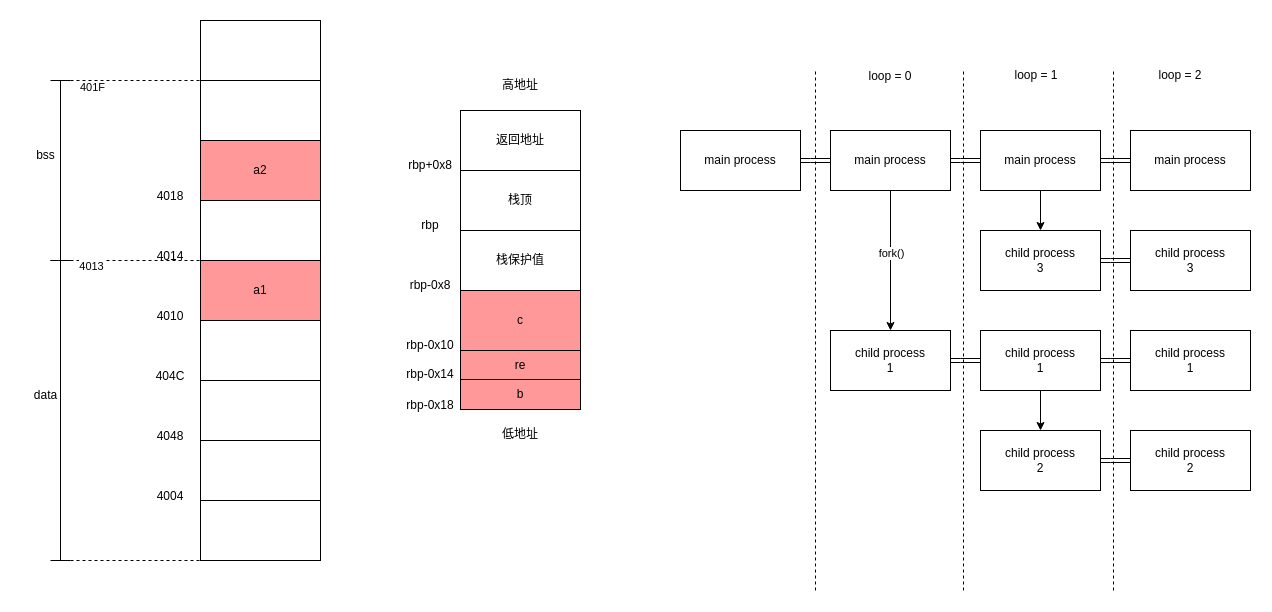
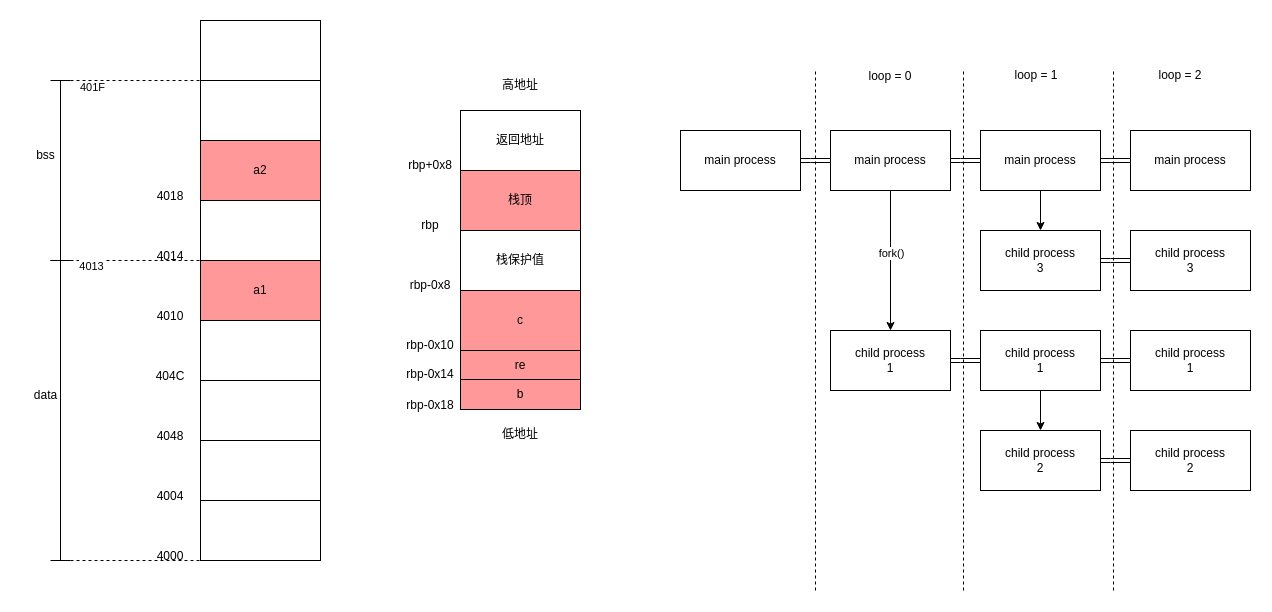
  <mxCell id="0" />
  <mxCell id="1" parent="0" />
  <mxCell id="2" value="" style="rounded=0;whiteSpace=wrap;html=1;" parent="1" vertex="1"><mxGeometry x="200" y="440" width="120" height="60" as="geometry" /></mxCell>
  <mxCell id="3" value="" style="rounded=0;whiteSpace=wrap;html=1;" parent="1" vertex="1"><mxGeometry x="200" y="380" width="120" height="60" as="geometry" /></mxCell>
  <mxCell id="4" value="" style="rounded=0;whiteSpace=wrap;html=1;shadow=0;glass=0;fillStyle=auto;" parent="1" vertex="1"><mxGeometry x="200" y="320" width="120" height="60" as="geometry" /></mxCell>
  <mxCell id="5" value="4004" style="text;html=1;align=center;verticalAlign=middle;whiteSpace=wrap;rounded=0;dashed=1;" parent="1" vertex="1"><mxGeometry x="140" y="481" width="60" height="30" as="geometry" /></mxCell>
  <mxCell id="6" value="4048" style="text;html=1;align=center;verticalAlign=middle;whiteSpace=wrap;rounded=0;dashed=1;" parent="1" vertex="1"><mxGeometry x="140" y="421" width="60" height="30" as="geometry" /></mxCell>
  <mxCell id="7" value="404C" style="text;html=1;align=center;verticalAlign=middle;whiteSpace=wrap;rounded=0;dashed=1;" parent="1" vertex="1"><mxGeometry x="140" y="361" width="60" height="30" as="geometry" /></mxCell>
  <mxCell id="8" value="a1" style="rounded=0;whiteSpace=wrap;html=1;fillColor=#FF9999;" parent="1" vertex="1"><mxGeometry x="200" y="260" width="120" height="60" as="geometry" /></mxCell>
  <mxCell id="9" value="4010" style="text;html=1;align=center;verticalAlign=middle;whiteSpace=wrap;rounded=0;dashed=1;" parent="1" vertex="1"><mxGeometry x="140" y="301" width="60" height="30" as="geometry" /></mxCell>
  <mxCell id="10" value="" style="rounded=0;whiteSpace=wrap;html=1;" parent="1" vertex="1"><mxGeometry x="200" y="500" width="120" height="60" as="geometry" /></mxCell>
+ <mxCell id="11" value="4000" style="text;html=1;align=center;verticalAlign=middle;whiteSpace=wrap;rounded=0;dashed=1;" parent="1" vertex="1"><mxGeometry x="140" y="541" width="60" height="30" as="geometry" /></mxCell>
  <mxCell id="12" value="a2" style="rounded=0;whiteSpace=wrap;html=1;fillColor=#FF9999;" parent="1" vertex="1"><mxGeometry x="200" y="140" width="120" height="60" as="geometry" /></mxCell>
  <mxCell id="13" value="" style="rounded=0;whiteSpace=wrap;html=1;" parent="1" vertex="1"><mxGeometry x="200" y="80" width="120" height="60" as="geometry" /></mxCell>
  <mxCell id="14" value="" style="rounded=0;whiteSpace=wrap;html=1;" parent="1" vertex="1"><mxGeometry x="200" y="20" width="120" height="60" as="geometry" /></mxCell>
  <mxCell id="15" value="4018" style="text;html=1;align=center;verticalAlign=middle;whiteSpace=wrap;rounded=0;dashed=1;" parent="1" vertex="1"><mxGeometry x="140" y="181" width="60" height="30" as="geometry" /></mxCell>
  <mxCell id="16" value="" style="rounded=0;whiteSpace=wrap;html=1;" parent="1" vertex="1"><mxGeometry x="200" y="200" width="120" height="60" as="geometry" /></mxCell>
  <mxCell id="17" value="4014" style="text;html=1;align=center;verticalAlign=middle;whiteSpace=wrap;rounded=0;dashed=1;" parent="1" vertex="1"><mxGeometry x="140" y="241" width="60" height="30" as="geometry" /></mxCell>
  <mxCell id="18" value="" style="shape=crossbar;whiteSpace=wrap;html=1;rounded=1;direction=south;" parent="1" vertex="1"><mxGeometry x="50" y="260" width="20" height="300" as="geometry" /></mxCell>
  <mxCell id="19" value="" style="endArrow=none;dashed=1;html=1;rounded=0;entryX=0;entryY=1;entryDx=0;entryDy=0;exitX=1;exitY=0;exitDx=0;exitDy=0;exitPerimeter=0;" parent="1" source="18" target="10" edge="1"><mxGeometry width="50" height="50" relative="1" as="geometry"><mxPoint x="100" y="550" as="sourcePoint" /><mxPoint x="150" y="500" as="targetPoint" /></mxGeometry></mxCell>
  <mxCell id="20" value="data" style="text;html=1;align=center;verticalAlign=middle;resizable=0;points=[];autosize=1;strokeColor=none;fillColor=none;" parent="1" vertex="1"><mxGeometry x="20" y="380" width="50" height="30" as="geometry" /></mxCell>
  <mxCell id="21" value="" style="endArrow=none;dashed=1;html=1;rounded=0;entryX=0;entryY=0;entryDx=0;entryDy=0;exitX=0;exitY=0;exitDx=0;exitDy=0;exitPerimeter=0;" parent="1" source="18" target="8" edge="1"><mxGeometry width="50" height="50" relative="1" as="geometry"><mxPoint x="70" y="270" as="sourcePoint" /><mxPoint x="200" y="270" as="targetPoint" /></mxGeometry></mxCell>
  <mxCell id="22" value="4013" style="edgeLabel;html=1;align=center;verticalAlign=middle;resizable=0;points=[];" parent="21" vertex="1" connectable="0"><mxGeometry x="-0.67" y="1" relative="1" as="geometry"><mxPoint y="6" as="offset" /></mxGeometry></mxCell>
  <mxCell id="23" value="" style="endArrow=none;dashed=1;html=1;rounded=0;entryX=0;entryY=1;entryDx=0;entryDy=0;exitX=0;exitY=0;exitDx=0;exitDy=0;exitPerimeter=0;" parent="1" source="25" target="14" edge="1"><mxGeometry width="50" height="50" relative="1" as="geometry"><mxPoint x="70" y="50" as="sourcePoint" /><mxPoint x="200" y="80" as="targetPoint" /></mxGeometry></mxCell>
  <mxCell id="24" value="401F" style="edgeLabel;html=1;align=center;verticalAlign=middle;resizable=0;points=[];" parent="23" vertex="1" connectable="0"><mxGeometry x="-0.67" y="1" relative="1" as="geometry"><mxPoint y="7" as="offset" /></mxGeometry></mxCell>
  <mxCell id="25" value="" style="shape=crossbar;whiteSpace=wrap;html=1;rounded=1;direction=south;" parent="1" vertex="1"><mxGeometry x="50" y="80" width="20" height="180" as="geometry" /></mxCell>
  <mxCell id="26" value="bss" style="text;html=1;align=center;verticalAlign=middle;resizable=0;points=[];autosize=1;strokeColor=none;fillColor=none;" parent="1" vertex="1"><mxGeometry x="25" y="140" width="40" height="30" as="geometry" /></mxCell>
  <mxCell id="27" value="re" style="rounded=0;whiteSpace=wrap;html=1;fillColor=#ff9999;" parent="1" vertex="1"><mxGeometry x="460" y="350" width="120" height="30" as="geometry" /></mxCell>
  <mxCell id="28" value="c" style="rounded=0;whiteSpace=wrap;html=1;fillColor=#ff9999;" parent="1" vertex="1"><mxGeometry x="460" y="290" width="120" height="60" as="geometry" /></mxCell>
  <mxCell id="29" value="b" style="rounded=0;whiteSpace=wrap;html=1;fillColor=#ff9999;" parent="1" vertex="1"><mxGeometry x="460" y="379" width="120" height="30" as="geometry" /></mxCell>
  <mxCell id="30" value="栈保护值" style="rounded=0;whiteSpace=wrap;html=1;shadow=0;glass=0;fillStyle=auto;" parent="1" vertex="1"><mxGeometry x="460" y="230" width="120" height="60" as="geometry" /></mxCell>
- <mxCell id="31" value="栈顶" style="rounded=0;whiteSpace=wrap;html=1;shadow=0;glass=0;fillStyle=auto;" parent="1" vertex="1"><mxGeometry x="460" y="170" width="120" height="60" as="geometry" /></mxCell>
+ <mxCell id="31" value="栈顶" style="rounded=0;whiteSpace=wrap;html=1;shadow=0;glass=0;fillStyle=auto;fillColor=#ff9999;" parent="1" vertex="1"><mxGeometry x="460" y="170" width="120" height="60" as="geometry" /></mxCell>
  <mxCell id="32" value="返回地址" style="rounded=0;whiteSpace=wrap;html=1;shadow=0;glass=0;fillStyle=auto;" parent="1" vertex="1"><mxGeometry x="460" y="110" width="120" height="60" as="geometry" /></mxCell>
  <mxCell id="33" value="rbp-0x14" style="text;html=1;align=center;verticalAlign=middle;whiteSpace=wrap;rounded=0;dashed=1;" parent="1" vertex="1"><mxGeometry x="400" y="359" width="60" height="30" as="geometry" /></mxCell>
  <mxCell id="34" value="rbp-0x10" style="text;html=1;align=center;verticalAlign=middle;whiteSpace=wrap;rounded=0;dashed=1;" parent="1" vertex="1"><mxGeometry x="400" y="330" width="60" height="30" as="geometry" /></mxCell>
  <mxCell id="35" value="rbp-0x8" style="text;html=1;align=center;verticalAlign=middle;whiteSpace=wrap;rounded=0;dashed=1;" parent="1" vertex="1"><mxGeometry x="400" y="270" width="60" height="30" as="geometry" /></mxCell>
  <mxCell id="36" value="rbp" style="text;html=1;align=center;verticalAlign=middle;whiteSpace=wrap;rounded=0;dashed=1;" parent="1" vertex="1"><mxGeometry x="400" y="210" width="60" height="30" as="geometry" /></mxCell>
  <mxCell id="37" value="rbp-0x18" style="text;html=1;align=center;verticalAlign=middle;whiteSpace=wrap;rounded=0;dashed=1;" parent="1" vertex="1"><mxGeometry x="400" y="390" width="60" height="30" as="geometry" /></mxCell>
  <mxCell id="38" value="rbp+0x8" style="text;html=1;align=center;verticalAlign=middle;whiteSpace=wrap;rounded=0;dashed=1;" parent="1" vertex="1"><mxGeometry x="400" y="150" width="60" height="30" as="geometry" /></mxCell>
  <mxCell id="39" value="高地址" style="text;html=1;align=center;verticalAlign=middle;whiteSpace=wrap;rounded=0;" parent="1" vertex="1"><mxGeometry x="490" y="70" width="60" height="30" as="geometry" /></mxCell>
  <mxCell id="40" value="低地址" style="text;html=1;align=center;verticalAlign=middle;whiteSpace=wrap;rounded=0;" parent="1" vertex="1"><mxGeometry x="490" y="419" width="60" height="30" as="geometry" /></mxCell>
  <mxCell id="41" value="" style="edgeStyle=orthogonalEdgeStyle;rounded=0;orthogonalLoop=1;jettySize=auto;html=1;shape=link;" parent="1" source="42" target="52" edge="1"><mxGeometry relative="1" as="geometry" /></mxCell>
  <mxCell id="42" value="main process" style="rounded=0;whiteSpace=wrap;html=1;" parent="1" vertex="1"><mxGeometry x="680" y="130" width="120" height="60" as="geometry" /></mxCell>
  <mxCell id="43" value="" style="endArrow=none;dashed=1;html=1;rounded=0;" parent="1" edge="1"><mxGeometry width="50" height="50" relative="1" as="geometry"><mxPoint x="815" y="590" as="sourcePoint" /><mxPoint x="815" y="70" as="targetPoint" /></mxGeometry></mxCell>
  <mxCell id="44" value="loop = 0" style="text;html=1;align=center;verticalAlign=middle;whiteSpace=wrap;rounded=0;" parent="1" vertex="1"><mxGeometry x="860" y="61" width="60" height="30" as="geometry" /></mxCell>
  <mxCell id="45" value="loop = 1" style="text;html=1;align=center;verticalAlign=middle;whiteSpace=wrap;rounded=0;" parent="1" vertex="1"><mxGeometry x="1006" y="60" width="60" height="30" as="geometry" /></mxCell>
  <mxCell id="46" value="loop = 2" style="text;html=1;align=center;verticalAlign=middle;whiteSpace=wrap;rounded=0;" parent="1" vertex="1"><mxGeometry x="1150" y="60" width="60" height="30" as="geometry" /></mxCell>
  <mxCell id="47" value="" style="endArrow=none;dashed=1;html=1;rounded=0;" parent="1" edge="1"><mxGeometry width="50" height="50" relative="1" as="geometry"><mxPoint x="963" y="590" as="sourcePoint" /><mxPoint x="963" y="70" as="targetPoint" /></mxGeometry></mxCell>
  <mxCell id="48" value="" style="endArrow=none;dashed=1;html=1;rounded=0;" parent="1" edge="1"><mxGeometry width="50" height="50" relative="1" as="geometry"><mxPoint x="1113" y="590" as="sourcePoint" /><mxPoint x="1113" y="70" as="targetPoint" /></mxGeometry></mxCell>
  <mxCell id="49" value="" style="edgeStyle=orthogonalEdgeStyle;rounded=0;orthogonalLoop=1;jettySize=auto;html=1;shape=link;" parent="1" source="52" target="55" edge="1"><mxGeometry relative="1" as="geometry" /></mxCell>
  <mxCell id="50" style="edgeStyle=orthogonalEdgeStyle;rounded=0;orthogonalLoop=1;jettySize=auto;html=1;exitX=0.5;exitY=1;exitDx=0;exitDy=0;" parent="1" source="52" target="58" edge="1"><mxGeometry relative="1" as="geometry" /></mxCell>
  <mxCell id="51" value="fork()" style="edgeLabel;html=1;align=center;verticalAlign=middle;resizable=0;points=[];" parent="50" vertex="1" connectable="0"><mxGeometry x="-0.108" relative="1" as="geometry"><mxPoint as="offset" /></mxGeometry></mxCell>
  <mxCell id="52" value="main process" style="rounded=0;whiteSpace=wrap;html=1;" parent="1" vertex="1"><mxGeometry x="830" y="130" width="120" height="60" as="geometry" /></mxCell>
  <mxCell id="53" value="" style="edgeStyle=orthogonalEdgeStyle;rounded=0;orthogonalLoop=1;jettySize=auto;html=1;shape=link;" parent="1" source="55" target="56" edge="1"><mxGeometry relative="1" as="geometry" /></mxCell>
  <mxCell id="54" style="edgeStyle=orthogonalEdgeStyle;rounded=0;orthogonalLoop=1;jettySize=auto;html=1;exitX=0.5;exitY=1;exitDx=0;exitDy=0;" parent="1" source="55" target="63" edge="1"><mxGeometry relative="1" as="geometry" /></mxCell>
  <mxCell id="55" value="main process" style="rounded=0;whiteSpace=wrap;html=1;" parent="1" vertex="1"><mxGeometry x="980" y="130" width="120" height="60" as="geometry" /></mxCell>
  <mxCell id="56" value="main process" style="rounded=0;whiteSpace=wrap;html=1;" parent="1" vertex="1"><mxGeometry x="1130" y="130" width="120" height="60" as="geometry" /></mxCell>
  <mxCell id="57" value="" style="edgeStyle=orthogonalEdgeStyle;rounded=0;orthogonalLoop=1;jettySize=auto;html=1;shape=link;" parent="1" source="58" target="61" edge="1"><mxGeometry relative="1" as="geometry" /></mxCell>
  <mxCell id="58" value="child process&lt;div&gt;1&lt;/div&gt;" style="rounded=0;whiteSpace=wrap;html=1;" parent="1" vertex="1"><mxGeometry x="830" y="330" width="120" height="60" as="geometry" /></mxCell>
  <mxCell id="59" value="" style="edgeStyle=orthogonalEdgeStyle;rounded=0;orthogonalLoop=1;jettySize=auto;html=1;shape=link;" parent="1" source="61" target="67" edge="1"><mxGeometry relative="1" as="geometry" /></mxCell>
  <mxCell id="60" style="edgeStyle=orthogonalEdgeStyle;rounded=0;orthogonalLoop=1;jettySize=auto;html=1;exitX=0.5;exitY=1;exitDx=0;exitDy=0;entryX=0.5;entryY=0;entryDx=0;entryDy=0;" parent="1" source="61" target="65" edge="1"><mxGeometry relative="1" as="geometry" /></mxCell>
  <mxCell id="61" value="child process&lt;div&gt;1&lt;/div&gt;" style="rounded=0;whiteSpace=wrap;html=1;" parent="1" vertex="1"><mxGeometry x="980" y="330" width="120" height="60" as="geometry" /></mxCell>
  <mxCell id="62" value="" style="edgeStyle=orthogonalEdgeStyle;rounded=0;orthogonalLoop=1;jettySize=auto;html=1;shape=link;" parent="1" source="63" target="66" edge="1"><mxGeometry relative="1" as="geometry" /></mxCell>
  <mxCell id="63" value="child process&lt;div&gt;3&lt;/div&gt;" style="rounded=0;whiteSpace=wrap;html=1;" parent="1" vertex="1"><mxGeometry x="980" y="230" width="120" height="60" as="geometry" /></mxCell>
  <mxCell id="64" value="" style="edgeStyle=orthogonalEdgeStyle;rounded=0;orthogonalLoop=1;jettySize=auto;html=1;shape=link;" parent="1" source="65" target="68" edge="1"><mxGeometry relative="1" as="geometry" /></mxCell>
  <mxCell id="65" value="child process&lt;div&gt;2&lt;/div&gt;" style="rounded=0;whiteSpace=wrap;html=1;" parent="1" vertex="1"><mxGeometry x="980" y="430" width="120" height="60" as="geometry" /></mxCell>
  <mxCell id="66" value="child process&lt;div&gt;3&lt;/div&gt;" style="rounded=0;whiteSpace=wrap;html=1;" parent="1" vertex="1"><mxGeometry x="1130" y="230" width="120" height="60" as="geometry" /></mxCell>
  <mxCell id="67" value="child process&lt;div&gt;1&lt;/div&gt;" style="rounded=0;whiteSpace=wrap;html=1;" parent="1" vertex="1"><mxGeometry x="1130" y="330" width="120" height="60" as="geometry" /></mxCell>
  <mxCell id="68" value="child process&lt;div&gt;2&lt;/div&gt;" style="rounded=0;whiteSpace=wrap;html=1;" parent="1" vertex="1"><mxGeometry x="1130" y="430" width="120" height="60" as="geometry" /></mxCell>
